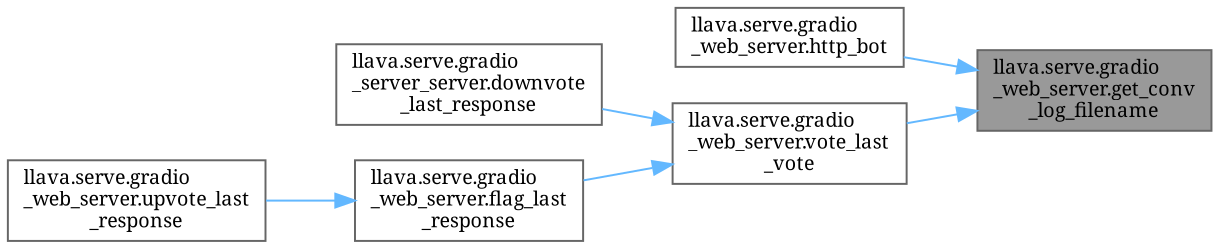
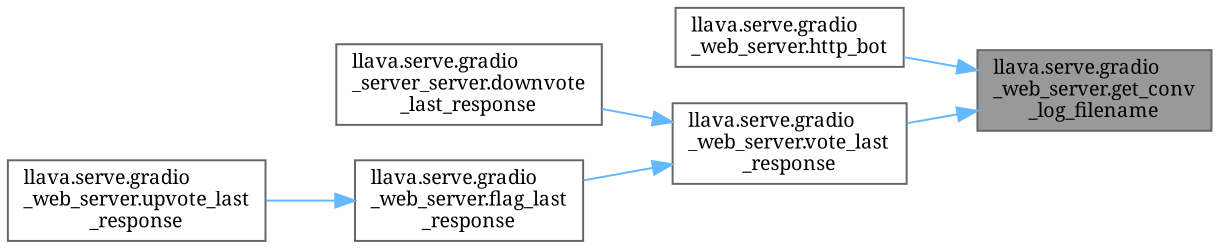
  digraph {
    fontname="Noto Serif"
    rankdir=RL
    node [color=grey40 fillcolor=white fontname="Noto Serif" fontsize=10 shape=box style=filled]
    edge [color=steelblue1 dir=back fontname="Noto Serif" fontsize=10 labelfontname=Helvetica labelfontsize=10 style=solid]
    n1 [color=gray40 fillcolor=grey60 fontcolor=black height=0.2 label="llava.serve.gradio\l_web_server.get_conv\l_log_filename" width=0.4]
    n2 [height=0.2 label="llava.serve.gradio\l_web_server.http_bot" width=0.4]
-   n3 [height=0.2 label="llava.serve.gradio\l_web_server.vote_last\l_vote" width=0.4]
+   n3 [height=0.2 label="llava.serve.gradio\l_web_server.vote_last\l_response" width=0.4]
    n4 [height=0.2 label="llava.serve.gradio\l_server_server.downvote\l_last_response" width=0.4]
    n5 [height=0.2 label="llava.serve.gradio\l_web_server.flag_last\l_response" width=0.4]
    n6 [height=0.2 label="llava.serve.gradio\l_web_server.upvote_last\l_response" width=0.4]
    n1 -> n2
    n1 -> n3
    n3 -> n4
    n3 -> n5
    n5 -> n6
  }
